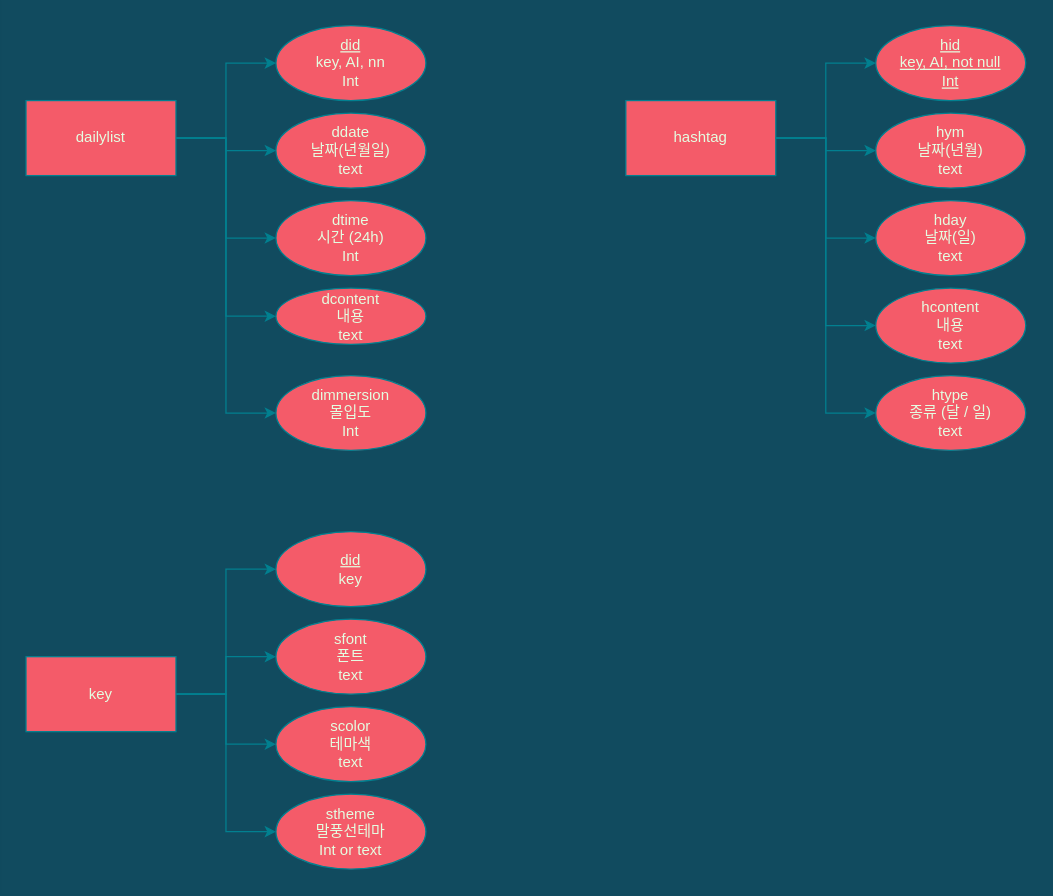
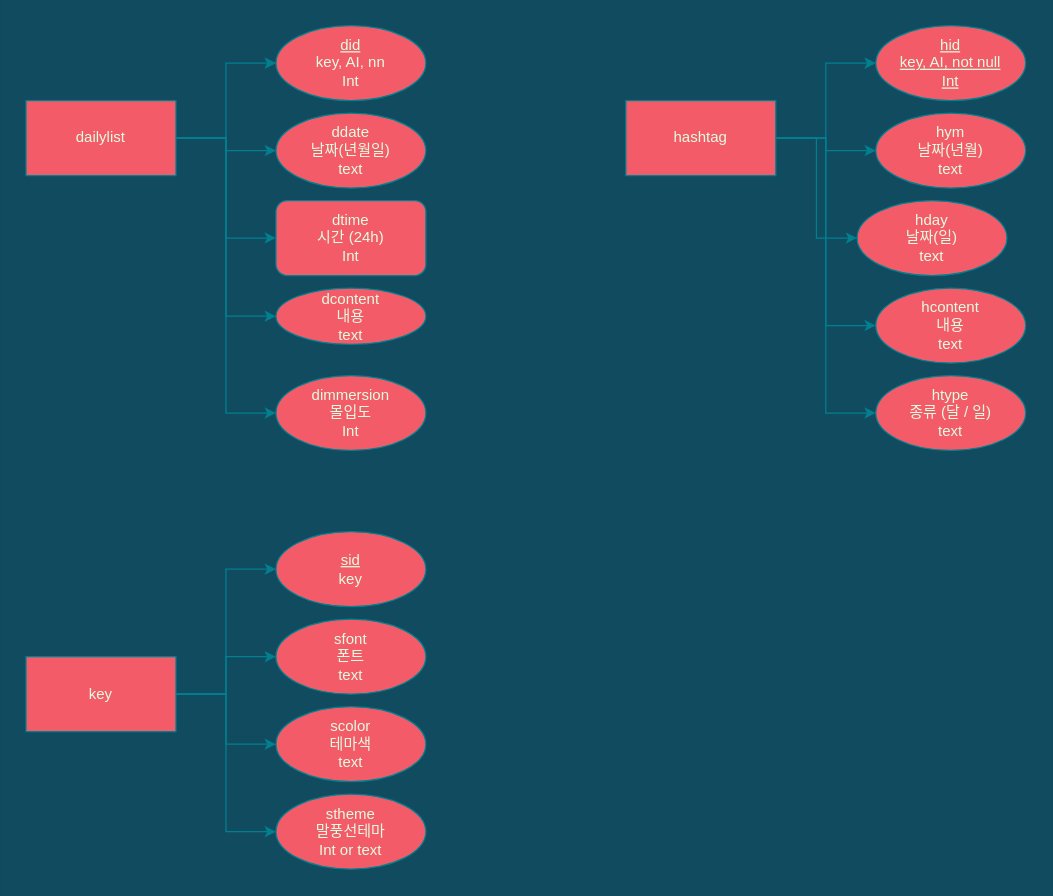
  <mxCell id="0" />
  <mxCell id="1" parent="0" />
  <mxCell id="2" value="" style="edgeStyle=orthogonalEdgeStyle;rounded=0;orthogonalLoop=1;jettySize=auto;html=1;labelBackgroundColor=#114B5F;strokeColor=#028090;fontColor=#E4FDE1;" edge="1" parent="1" source="3" target="4"><mxGeometry relative="1" as="geometry" /></mxCell>
  <mxCell id="3" value="dailylist" style="rounded=0;whiteSpace=wrap;html=1;fillColor=#F45B69;strokeColor=#028090;fontColor=#E4FDE1;" vertex="1" parent="1"><mxGeometry x="20" y="80" width="120" height="60" as="geometry" /></mxCell>
  <mxCell id="4" value="&lt;u&gt;did&lt;/u&gt;&lt;br&gt;key, AI, nn&lt;br&gt;Int" style="ellipse;whiteSpace=wrap;html=1;rounded=0;fillColor=#F45B69;strokeColor=#028090;fontColor=#E4FDE1;" vertex="1" parent="1"><mxGeometry x="220" y="20" width="120" height="60" as="geometry" /></mxCell>
  <mxCell id="5" value="" style="edgeStyle=orthogonalEdgeStyle;rounded=0;orthogonalLoop=1;jettySize=auto;html=1;exitX=1;exitY=0.5;exitDx=0;exitDy=0;labelBackgroundColor=#114B5F;strokeColor=#028090;fontColor=#E4FDE1;" edge="1" target="6" parent="1" source="3"><mxGeometry relative="1" as="geometry"><mxPoint x="140" y="180" as="sourcePoint" /></mxGeometry></mxCell>
  <mxCell id="6" value="ddate&lt;br&gt;날짜(년월일)&lt;br&gt;text" style="ellipse;whiteSpace=wrap;html=1;rounded=0;fillColor=#F45B69;strokeColor=#028090;fontColor=#E4FDE1;" vertex="1" parent="1"><mxGeometry x="220" y="90" width="120" height="60" as="geometry" /></mxCell>
  <mxCell id="7" value="" style="edgeStyle=orthogonalEdgeStyle;rounded=0;orthogonalLoop=1;jettySize=auto;html=1;exitX=1;exitY=0.5;exitDx=0;exitDy=0;entryX=0;entryY=0.5;entryDx=0;entryDy=0;labelBackgroundColor=#114B5F;strokeColor=#028090;fontColor=#E4FDE1;" edge="1" target="8" parent="1" source="3"><mxGeometry relative="1" as="geometry"><mxPoint x="150" y="280" as="sourcePoint" /></mxGeometry></mxCell>
- <mxCell id="8" value="dtime&lt;br&gt;시간 (24h)&lt;br&gt;Int" style="ellipse;whiteSpace=wrap;html=1;rounded=0;fillColor=#F45B69;strokeColor=#028090;fontColor=#E4FDE1;" vertex="1" parent="1"><mxGeometry x="220" y="160" width="120" height="60" as="geometry" /></mxCell>
+ <mxCell id="8" value="dtime&lt;br&gt;시간 (24h)&lt;br&gt;Int" style="whiteSpace=wrap;html=1;fillColor=#F45B69;strokeColor=#028090;fontColor=#E4FDE1;rounded=1;" vertex="1" parent="1"><mxGeometry x="220" y="160" width="120" height="60" as="geometry" /></mxCell>
  <mxCell id="9" value="" style="edgeStyle=orthogonalEdgeStyle;rounded=0;orthogonalLoop=1;jettySize=auto;html=1;exitX=1;exitY=0.5;exitDx=0;exitDy=0;entryX=0;entryY=0.5;entryDx=0;entryDy=0;labelBackgroundColor=#114B5F;strokeColor=#028090;fontColor=#E4FDE1;" edge="1" target="10" parent="1" source="3"><mxGeometry relative="1" as="geometry"><mxPoint x="140" y="400" as="sourcePoint" /></mxGeometry></mxCell>
  <mxCell id="10" value="dcontent&lt;br&gt;내용&lt;br&gt;text" style="ellipse;whiteSpace=wrap;html=1;rounded=0;fillColor=#F45B69;strokeColor=#028090;fontColor=#E4FDE1;" vertex="1" parent="1"><mxGeometry x="220" y="230" width="120" height="45" as="geometry" /></mxCell>
  <mxCell id="11" value="dimmersion&lt;br&gt;몰입도&lt;br&gt;Int" style="ellipse;whiteSpace=wrap;html=1;rounded=0;fillColor=#F45B69;strokeColor=#028090;fontColor=#E4FDE1;" vertex="1" parent="1"><mxGeometry x="220" y="300" width="120" height="60" as="geometry" /></mxCell>
  <mxCell id="12" value="" style="edgeStyle=orthogonalEdgeStyle;rounded=0;orthogonalLoop=1;jettySize=auto;html=1;exitX=1;exitY=0.5;exitDx=0;exitDy=0;entryX=0;entryY=0.5;entryDx=0;entryDy=0;labelBackgroundColor=#114B5F;strokeColor=#028090;fontColor=#E4FDE1;" edge="1" target="11" parent="1" source="3"><mxGeometry relative="1" as="geometry"><mxPoint x="140" y="180" as="sourcePoint" /></mxGeometry></mxCell>
  <mxCell id="13" value="" style="edgeStyle=orthogonalEdgeStyle;rounded=0;orthogonalLoop=1;jettySize=auto;html=1;labelBackgroundColor=#114B5F;strokeColor=#028090;fontColor=#E4FDE1;" edge="1" parent="1" source="14" target="15"><mxGeometry relative="1" as="geometry" /></mxCell>
  <mxCell id="14" value="hashtag" style="rounded=0;whiteSpace=wrap;html=1;fillColor=#F45B69;strokeColor=#028090;fontColor=#E4FDE1;" vertex="1" parent="1"><mxGeometry x="500" y="80" width="120" height="60" as="geometry" /></mxCell>
  <mxCell id="15" value="&lt;u&gt;hid&lt;br&gt;key, AI, not null&lt;br&gt;Int&lt;br&gt;&lt;/u&gt;" style="ellipse;whiteSpace=wrap;html=1;rounded=0;fillColor=#F45B69;strokeColor=#028090;fontColor=#E4FDE1;" vertex="1" parent="1"><mxGeometry x="700" y="20" width="120" height="60" as="geometry" /></mxCell>
  <mxCell id="16" value="" style="edgeStyle=orthogonalEdgeStyle;rounded=0;orthogonalLoop=1;jettySize=auto;html=1;exitX=1;exitY=0.5;exitDx=0;exitDy=0;labelBackgroundColor=#114B5F;strokeColor=#028090;fontColor=#E4FDE1;" edge="1" parent="1" source="14" target="17"><mxGeometry relative="1" as="geometry"><mxPoint x="620" y="180" as="sourcePoint" /></mxGeometry></mxCell>
  <mxCell id="17" value="hym&lt;br&gt;날짜(년월)&lt;br&gt;text" style="ellipse;whiteSpace=wrap;html=1;rounded=0;fillColor=#F45B69;strokeColor=#028090;fontColor=#E4FDE1;" vertex="1" parent="1"><mxGeometry x="700" y="90" width="120" height="60" as="geometry" /></mxCell>
  <mxCell id="18" value="" style="edgeStyle=orthogonalEdgeStyle;rounded=0;orthogonalLoop=1;jettySize=auto;html=1;exitX=1;exitY=0.5;exitDx=0;exitDy=0;entryX=0;entryY=0.5;entryDx=0;entryDy=0;labelBackgroundColor=#114B5F;strokeColor=#028090;fontColor=#E4FDE1;" edge="1" parent="1" source="14" target="19"><mxGeometry relative="1" as="geometry"><mxPoint x="630" y="280" as="sourcePoint" /></mxGeometry></mxCell>
- <mxCell id="19" value="hday&lt;br&gt;날짜(일)&lt;br&gt;text" style="ellipse;whiteSpace=wrap;html=1;rounded=0;fillColor=#F45B69;strokeColor=#028090;fontColor=#E4FDE1;" vertex="1" parent="1"><mxGeometry x="700" y="160" width="120" height="60" as="geometry" /></mxCell>
+ <mxCell id="19" value="hday&lt;br&gt;날짜(일)&lt;br&gt;text" style="ellipse;whiteSpace=wrap;html=1;rounded=0;fillColor=#F45B69;strokeColor=#028090;fontColor=#E4FDE1;" vertex="1" parent="1"><mxGeometry x="685" y="160" width="120" height="60" as="geometry" /></mxCell>
  <mxCell id="20" value="hcontent&lt;br&gt;내용&lt;br&gt;text" style="ellipse;whiteSpace=wrap;html=1;rounded=0;fillColor=#F45B69;strokeColor=#028090;fontColor=#E4FDE1;" vertex="1" parent="1"><mxGeometry x="700" y="230" width="120" height="60" as="geometry" /></mxCell>
  <mxCell id="21" value="" style="edgeStyle=orthogonalEdgeStyle;rounded=0;orthogonalLoop=1;jettySize=auto;html=1;exitX=1;exitY=0.5;exitDx=0;exitDy=0;entryX=0;entryY=0.5;entryDx=0;entryDy=0;labelBackgroundColor=#114B5F;strokeColor=#028090;fontColor=#E4FDE1;" edge="1" target="20" parent="1" source="14"><mxGeometry relative="1" as="geometry"><mxPoint x="620" y="180" as="sourcePoint" /></mxGeometry></mxCell>
  <mxCell id="22" value="htype&lt;br&gt;종류 (달 / 일)&lt;br&gt;text" style="ellipse;whiteSpace=wrap;html=1;rounded=0;fillColor=#F45B69;strokeColor=#028090;fontColor=#E4FDE1;" vertex="1" parent="1"><mxGeometry x="700" y="300" width="120" height="60" as="geometry" /></mxCell>
  <mxCell id="23" value="" style="edgeStyle=orthogonalEdgeStyle;rounded=0;orthogonalLoop=1;jettySize=auto;html=1;exitX=1;exitY=0.5;exitDx=0;exitDy=0;entryX=0;entryY=0.5;entryDx=0;entryDy=0;labelBackgroundColor=#114B5F;strokeColor=#028090;fontColor=#E4FDE1;" edge="1" target="22" parent="1" source="14"><mxGeometry relative="1" as="geometry"><mxPoint x="620" y="250" as="sourcePoint" /></mxGeometry></mxCell>
  <mxCell id="24" value="" style="edgeStyle=orthogonalEdgeStyle;rounded=0;orthogonalLoop=1;jettySize=auto;html=1;entryX=0;entryY=0.5;entryDx=0;entryDy=0;labelBackgroundColor=#114B5F;strokeColor=#028090;fontColor=#E4FDE1;" edge="1" parent="1" source="25" target="26"><mxGeometry relative="1" as="geometry" /></mxCell>
  <mxCell id="25" value="key" style="rounded=0;whiteSpace=wrap;html=1;fillColor=#F45B69;strokeColor=#028090;fontColor=#E4FDE1;" vertex="1" parent="1"><mxGeometry x="20" y="525" width="120" height="60" as="geometry" /></mxCell>
- <mxCell id="26" value="&lt;u&gt;did&lt;/u&gt;&lt;br&gt;key" style="ellipse;whiteSpace=wrap;html=1;rounded=0;fillColor=#F45B69;strokeColor=#028090;fontColor=#E4FDE1;" vertex="1" parent="1"><mxGeometry x="220" y="425" width="120" height="60" as="geometry" /></mxCell>
+ <mxCell id="26" value="&lt;u&gt;sid&lt;/u&gt;&lt;br&gt;key" style="ellipse;whiteSpace=wrap;html=1;rounded=0;fillColor=#F45B69;strokeColor=#028090;fontColor=#E4FDE1;" vertex="1" parent="1"><mxGeometry x="220" y="425" width="120" height="60" as="geometry" /></mxCell>
  <mxCell id="27" value="sfont&lt;br&gt;폰트&lt;br&gt;text" style="ellipse;whiteSpace=wrap;html=1;rounded=0;fillColor=#F45B69;strokeColor=#028090;fontColor=#E4FDE1;" vertex="1" parent="1"><mxGeometry x="220" y="495" width="120" height="60" as="geometry" /></mxCell>
  <mxCell id="28" value="" style="edgeStyle=orthogonalEdgeStyle;rounded=0;orthogonalLoop=1;jettySize=auto;html=1;entryX=0;entryY=0.5;entryDx=0;entryDy=0;exitX=1;exitY=0.5;exitDx=0;exitDy=0;labelBackgroundColor=#114B5F;strokeColor=#028090;fontColor=#E4FDE1;" edge="1" target="27" parent="1" source="25"><mxGeometry relative="1" as="geometry"><mxPoint x="140" y="540" as="sourcePoint" /></mxGeometry></mxCell>
  <mxCell id="29" value="scolor&lt;br&gt;테마색&lt;br&gt;text" style="ellipse;whiteSpace=wrap;html=1;rounded=0;fillColor=#F45B69;strokeColor=#028090;fontColor=#E4FDE1;" vertex="1" parent="1"><mxGeometry x="220" y="565" width="120" height="60" as="geometry" /></mxCell>
  <mxCell id="30" value="" style="edgeStyle=orthogonalEdgeStyle;rounded=0;orthogonalLoop=1;jettySize=auto;html=1;exitX=1;exitY=0.5;exitDx=0;exitDy=0;entryX=0;entryY=0.5;entryDx=0;entryDy=0;labelBackgroundColor=#114B5F;strokeColor=#028090;fontColor=#E4FDE1;" edge="1" target="29" parent="1" source="25"><mxGeometry relative="1" as="geometry"><mxPoint x="140" y="640" as="sourcePoint" /></mxGeometry></mxCell>
  <mxCell id="31" value="stheme&lt;br&gt;말풍선테마&lt;br&gt;Int or text" style="ellipse;whiteSpace=wrap;html=1;rounded=0;fillColor=#F45B69;strokeColor=#028090;fontColor=#E4FDE1;" vertex="1" parent="1"><mxGeometry x="220" y="635" width="120" height="60" as="geometry" /></mxCell>
  <mxCell id="32" value="" style="edgeStyle=orthogonalEdgeStyle;rounded=0;orthogonalLoop=1;jettySize=auto;html=1;entryX=0;entryY=0.5;entryDx=0;entryDy=0;exitX=1;exitY=0.5;exitDx=0;exitDy=0;labelBackgroundColor=#114B5F;strokeColor=#028090;fontColor=#E4FDE1;" edge="1" target="31" parent="1" source="25"><mxGeometry relative="1" as="geometry"><mxPoint x="140" y="740" as="sourcePoint" /></mxGeometry></mxCell>
